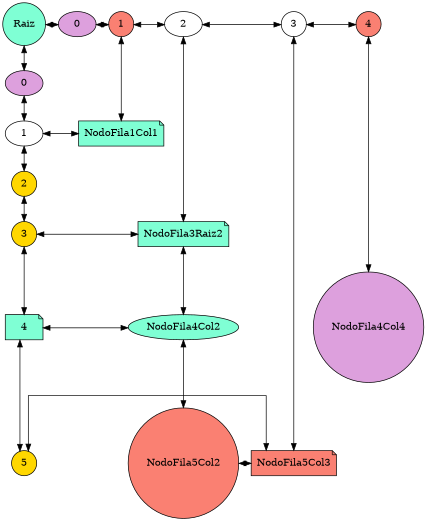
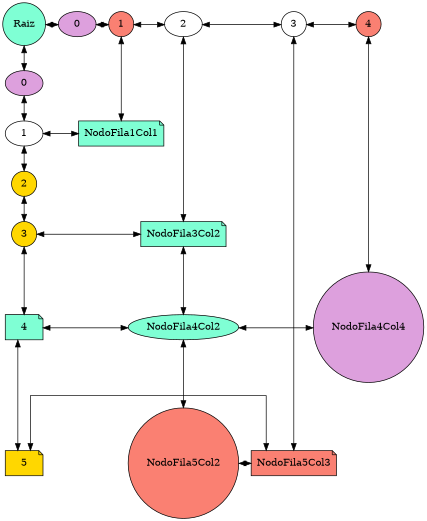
  digraph {
    splines=ortho
    node [fillcolor=aquamarine group=1 shape=circle style=filled]
    edge [color=black dir=both]
    n1 [label=Raiz]
    n2 [fillcolor=plum group=2 label=0 shape=ellipse]
    n3 [fillcolor=salmon group=3 label=1]
    n4 [fillcolor=white group=4 label=2 shape=ellipse]
    n5 [fillcolor=white group=5 label=3]
    n6 [fillcolor=salmon group=6 label=4]
    n7 [fillcolor=white label=1 shape=ellipse]
    NodoFila1Col1 [group=3 shape=note]
    n9 [fillcolor=gold label=3]
-   NodoFila3Col2 [group=4 shape=note label=NodoFila3Raiz2]
+   NodoFila3Col2 [group=4 shape=note]
    n11 [label=4 shape=note]
    NodoFila4Col2 [group=4 shape=ellipse]
    NodoFila4Col4 [fillcolor=plum group=6]
-   n14 [fillcolor=gold label=5]
+   n14 [fillcolor=gold label=5 shape=note]
    NodoFila5Col2 [fillcolor=salmon group=4]
    NodoFila5Col3 [fillcolor=salmon group=5 shape=note]
    n17 [fillcolor=plum label=0 shape=ellipse]
    n18 [fillcolor=gold label=2]
    subgraph sub_1 {
      rank=same
      n1
      n2
      n3
      n4
      n5
      n6
    }
    subgraph sub_2 {
      rank=same
      n7
      NodoFila1Col1
    }
    subgraph sub_3 {
      rank=same
      n9
      NodoFila3Col2
    }
    subgraph sub_4 {
      rank=same
      n11
      NodoFila4Col2
      NodoFila4Col4
    }
    subgraph sub_5 {
      rank=same
      n14
      NodoFila5Col2
      NodoFila5Col3
    }
    n1 -> n2
    n1 -> n17
    n2 -> n3
    n3 -> n4
    n3 -> NodoFila1Col1
    n4 -> n5
    n4 -> NodoFila3Col2
    n5 -> n6
    n5 -> NodoFila5Col3
    n6 -> NodoFila4Col4
    n7 -> NodoFila1Col1
    n7 -> n18
    n9 -> NodoFila3Col2
    n9 -> n11
    NodoFila3Col2 -> NodoFila4Col2
    n11 -> NodoFila4Col2
    n11 -> n14
+   NodoFila4Col2 -> NodoFila4Col4
    NodoFila4Col2 -> NodoFila5Col2
    n14 -> NodoFila5Col3
    NodoFila5Col2 -> NodoFila5Col3
    n17 -> n7
    n18 -> n9
  }
